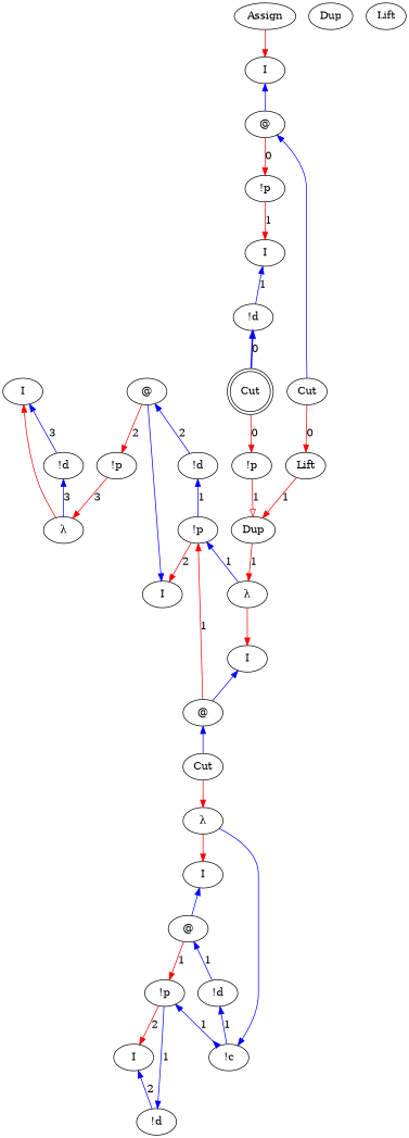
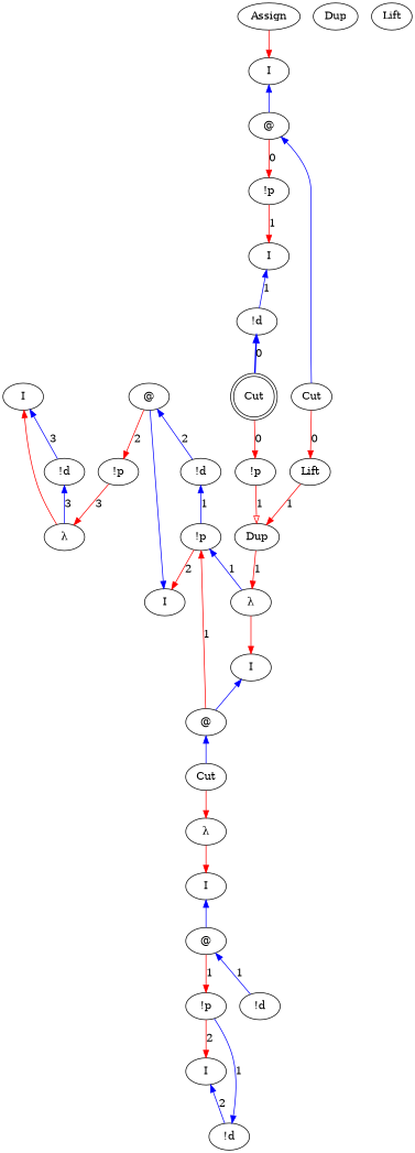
  digraph {
    rankdir=TB
    edge [arrowhead=none arrowtail=normal color=blue dir=both weight=1]
    n1 [label=I]
    n2 [label="!d"]
    n3 [label="λ"]
    n4 [label="!p"]
    n5 [label=I]
    n6 [label="@"]
    n7 [label="!d"]
    n8 [label="!p"]
    n9 [label="λ"]
    n10 [label=I]
    n11 [label="@"]
    n12 [label=Cut]
    n13 [label=I]
    n14 [label="!d"]
    n15 [label="!p"]
-   n16 [label="!c"]
    n17 [label=I]
    n18 [label="@"]
    n19 [label="!d"]
    n20 [label="λ"]
    n21 [label=I]
    n22 [label="!d"]
    n23 [label=Cut shape=doublecircle]
    n24 [label=I]
    n25 [label="@"]
    n26 [label=Cut]
    n27 [label="!p"]
    n28 [label=Assign]
    n29 [label=Dup]
    n30 [label=Dup]
    n31 [label=Lift]
    n32 [label=Lift]
    n33 [label="!p"]
    n1 -> n2 [label=3]
    n2 -> n3 [label=3]
    n3 -> n1 [arrowhead=normal arrowtail=none color=red weight=2]
    n4 -> n3 [arrowhead=normal arrowtail=none color=red label=3 weight=2]
    n5 -> n6
    n6 -> n4 [arrowhead=normal arrowtail=none color=red label=2 weight=2]
    n6 -> n7 [label=2]
    n7 -> n8 [label=1]
    n8 -> n5 [arrowhead=normal arrowtail=none color=red label=2 weight=2]
    n8 -> n9 [label=1]
    n9 -> n10 [arrowhead=normal arrowtail=none color=red weight=2]
    n10 -> n11
    n11 -> n8 [arrowhead=normal arrowtail=none color=red label=1 weight=2]
    n11 -> n12
    n12 -> n20 [arrowhead=normal arrowtail=none color=red weight=2]
    n13 -> n14 [label=2]
    n14 -> n15 [label=1]
    n15 -> n13 [arrowhead=normal arrowtail=none color=red label=2 weight=2]
-   n15 -> n16 [arrowhead=inv label=1]
-   n16 -> n20
    n17 -> n18
    n18 -> n15 [arrowhead=normal arrowtail=none color=red label=1 weight=2]
    n18 -> n19 [label=1]
-   n19 -> n16 [label=1]
    n20 -> n17 [arrowhead=normal arrowtail=none color=red weight=2]
    n21 -> n22 [label=1]
    n22 -> n23 [label=0 penwidth=2]
    n23 -> n33 [arrowhead=normal arrowtail=none color=red label=0 weight=2]
    n24 -> n25
    n25 -> n26
    n25 -> n27 [arrowhead=normal arrowtail=none color=red label=0 weight=2]
    n26 -> n31 [arrowhead=normal arrowtail=none color=red label=0 weight=2]
    n27 -> n21 [arrowhead=normal arrowtail=none color=red label=1 weight=2]
    n28 -> n24 [arrowhead=normal arrowtail=none color=red weight=2]
    n30 -> n9 [arrowhead=normal arrowtail=none color=red label=1 weight=2]
    n31 -> n30 [arrowhead=normal arrowtail=none color=red label=1 weight=2]
    n33 -> n30 [arrowhead=onormal arrowtail=none color=red label=1 weight=2]
  }
